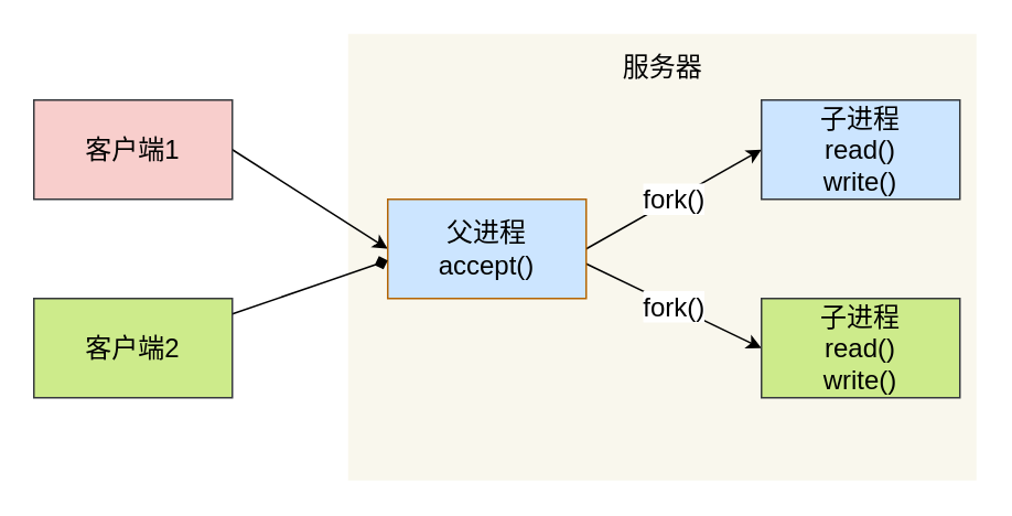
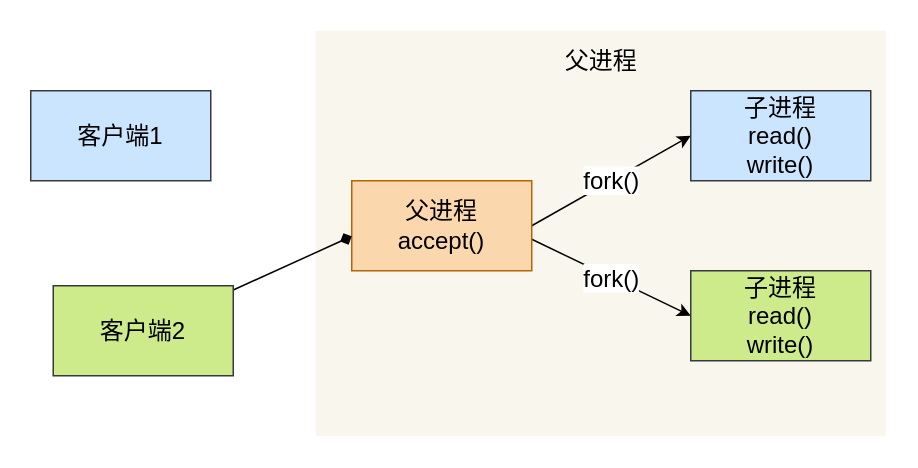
  <mxCell id="0" />
  <mxCell id="1" parent="0" />
  <mxCell id="2" value="" style="rounded=0;whiteSpace=wrap;html=1;fontSize=16;fillColor=#f9f7ed;strokeColor=none;" vertex="1" parent="1"><mxGeometry x="210" y="20" width="380" height="270" as="geometry" /></mxCell>
- <mxCell id="3" style="rounded=0;orthogonalLoop=1;jettySize=auto;html=1;entryX=0;entryY=0.5;entryDx=0;entryDy=0;startArrow=none;startFill=0;fontSize=16;endArrow=classic;endFill=1;exitX=1;exitY=0.5;exitDx=0;exitDy=0;" edge="1" parent="1" source="4" target="7"><mxGeometry relative="1" as="geometry" /></mxCell>
- <mxCell id="4" value="客户端1" style="rounded=0;whiteSpace=wrap;html=1;fontSize=16;fillColor=#f8cecc;strokeColor=#36393d;" vertex="1" parent="1"><mxGeometry x="20" y="60" width="120" height="60" as="geometry" /></mxCell>
+ <mxCell id="4" value="客户端1" style="rounded=0;whiteSpace=wrap;html=1;fontSize=16;fillColor=#cce5ff;strokeColor=#36393d;" vertex="1" parent="1"><mxGeometry x="20" y="60" width="120" height="60" as="geometry" /></mxCell>
  <mxCell id="5" value="fork()" style="edgeStyle=none;rounded=0;orthogonalLoop=1;jettySize=auto;html=1;entryX=0;entryY=0.5;entryDx=0;entryDy=0;startArrow=none;startFill=0;endArrow=classic;endFill=1;fontSize=16;exitX=1;exitY=0.5;exitDx=0;exitDy=0;" edge="1" parent="1" source="7" target="10"><mxGeometry relative="1" as="geometry" /></mxCell>
  <mxCell id="6" value="fork()" style="edgeStyle=none;rounded=0;orthogonalLoop=1;jettySize=auto;html=1;entryX=0;entryY=0.5;entryDx=0;entryDy=0;startArrow=none;startFill=0;endArrow=classic;endFill=1;fontSize=16;exitX=1;exitY=0.65;exitDx=0;exitDy=0;exitPerimeter=0;" edge="1" parent="1" source="7" target="11"><mxGeometry relative="1" as="geometry" /></mxCell>
- <mxCell id="7" value="父进程&lt;br&gt;accept()" style="rounded=0;whiteSpace=wrap;html=1;fontSize=16;fillColor=#cce5ff;strokeColor=#b46504;" vertex="1" parent="1"><mxGeometry x="234" y="120" width="120" height="60" as="geometry" /></mxCell>
+ <mxCell id="7" value="父进程&lt;br&gt;accept()" style="rounded=0;whiteSpace=wrap;html=1;fontSize=16;fillColor=#fad7ac;strokeColor=#b46504;" vertex="1" parent="1"><mxGeometry x="234" y="120" width="120" height="60" as="geometry" /></mxCell>
  <mxCell id="8" style="edgeStyle=none;rounded=0;orthogonalLoop=1;jettySize=auto;html=1;entryX=0;entryY=0.617;entryDx=0;entryDy=0;entryPerimeter=0;startArrow=none;startFill=0;endArrow=diamond;endFill=1;fontSize=16;" edge="1" parent="1" source="9" target="7"><mxGeometry relative="1" as="geometry" /></mxCell>
- <mxCell id="9" value="客户端2" style="rounded=0;whiteSpace=wrap;html=1;fontSize=16;fillColor=#cdeb8b;strokeColor=#36393d;" vertex="1" parent="1"><mxGeometry x="20" y="180" width="120" height="60" as="geometry" /></mxCell>
+ <mxCell id="9" value="客户端2" style="rounded=0;whiteSpace=wrap;html=1;fontSize=16;fillColor=#cdeb8b;strokeColor=#36393d;" vertex="1" parent="1"><mxGeometry x="35" y="190" width="120" height="60" as="geometry" /></mxCell>
  <mxCell id="10" value="子进程&lt;br&gt;read()&lt;br&gt;write()" style="rounded=0;whiteSpace=wrap;html=1;fontSize=16;fillColor=#cce5ff;strokeColor=#36393d;" vertex="1" parent="1"><mxGeometry x="460" y="60" width="120" height="60" as="geometry" /></mxCell>
  <mxCell id="11" value="子进程&lt;br&gt;read()&lt;br&gt;write()" style="rounded=0;whiteSpace=wrap;html=1;fontSize=16;fillColor=#cdeb8b;strokeColor=#36393d;" vertex="1" parent="1"><mxGeometry x="460" y="180" width="120" height="60" as="geometry" /></mxCell>
- <mxCell id="12" value="服务器" style="text;html=1;align=center;verticalAlign=middle;resizable=0;points=[];autosize=1;fontSize=16;" vertex="1" parent="1"><mxGeometry x="370" y="30" width="60" height="20" as="geometry" /></mxCell>
+ <mxCell id="12" value="父进程" style="text;html=1;align=center;verticalAlign=middle;resizable=0;points=[];autosize=1;fontSize=16;" vertex="1" parent="1"><mxGeometry x="370" y="30" width="60" height="20" as="geometry" /></mxCell>
